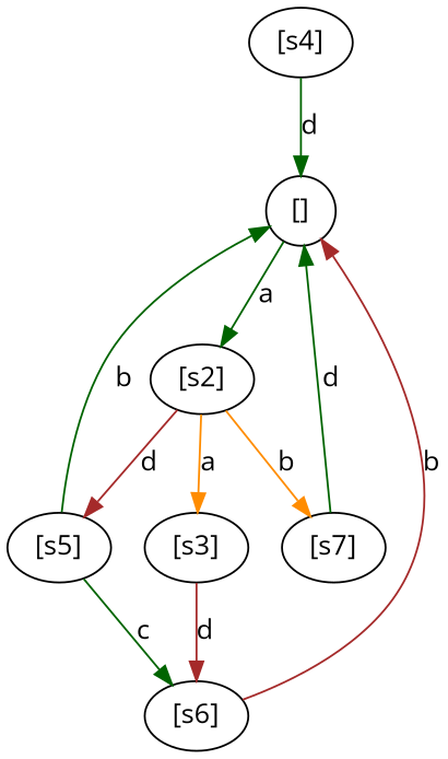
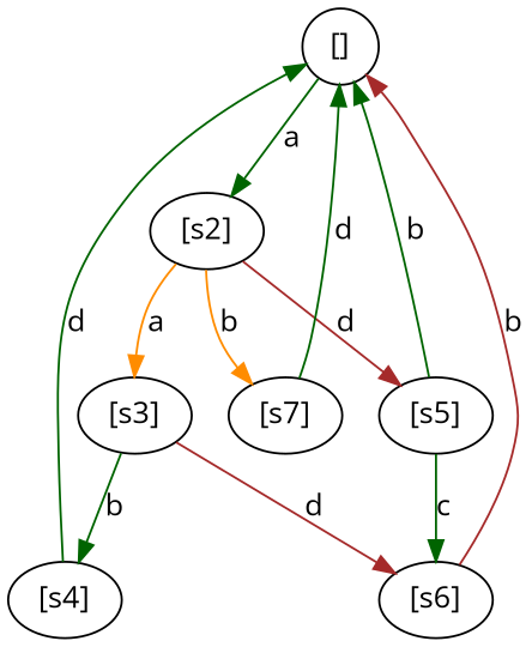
  digraph {
    fontname="Open Sans"
    node [fontname="Open Sans"]
    edge [color=darkgreen fontname="Open Sans"]
    n1 [label="[]" width=0.5]
    n2 [label="[s2]" width=0.5]
    n3 [label="[s3]" width=0.5]
    n4 [label="[s5]" width=0.5]
    n5 [label="[s7]" width=0.5]
    n6 [label="[s4]" width=0.5]
    n7 [label="[s6]" width=0.5]
    n1 -> n2 [label=a]
    n2 -> n3 [color=darkorange label=a]
    n2 -> n4 [color=brown label=d]
    n2 -> n5 [color=darkorange label=b]
+   n3 -> n6 [label=b]
    n3 -> n7 [color=brown label=d]
    n4 -> n1 [label=b]
    n4 -> n7 [label=c]
    n5 -> n1 [label=d]
    n6 -> n1 [label=d]
    n7 -> n1 [color=brown label=b]
  }
